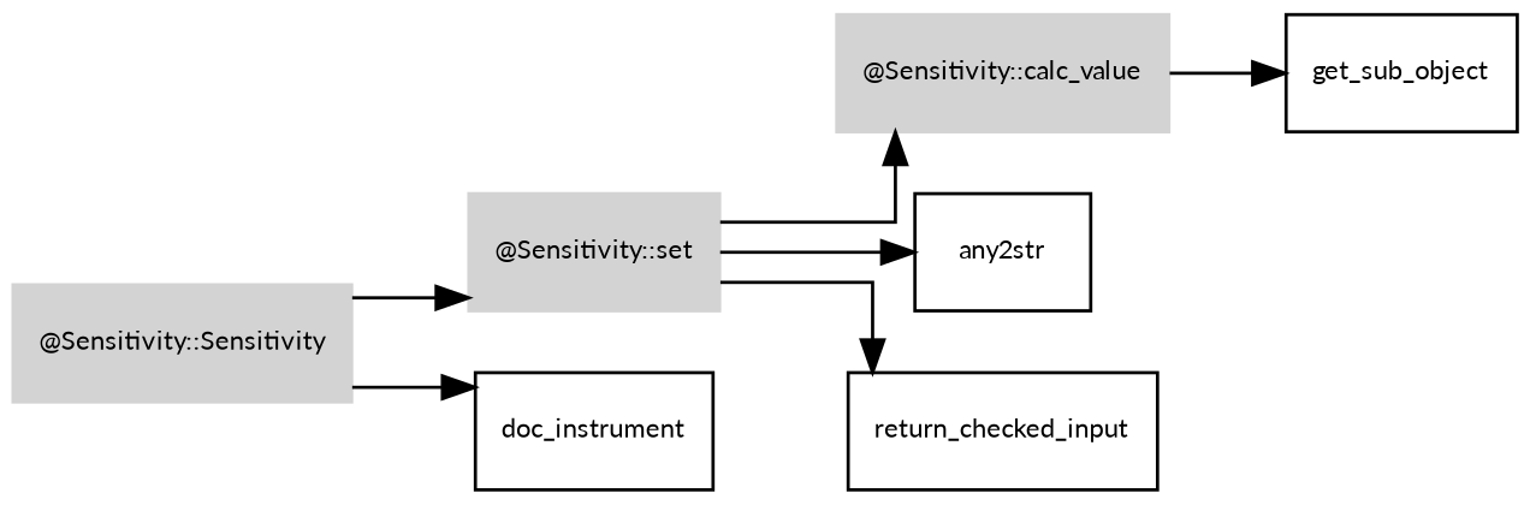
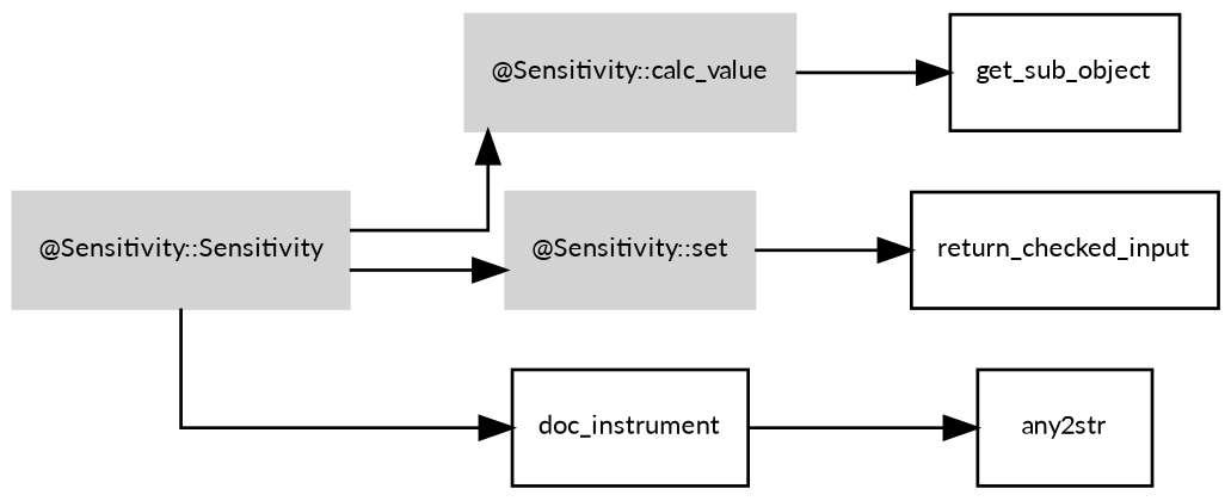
  digraph {
    fontname=Lato
    fontsize=8
    rankdir=LR
    splines=ortho
    node [fontname=Lato fontsize=8 shape=record]
    edge [fontname=Lato fontsize=8]
    "@Sensitivity::Sensitivity" [color=lightgrey style=filled]
    "@Sensitivity::calc_value" [color=lightgrey style=filled]
    "@Sensitivity::set" [color=lightgrey style=filled]
    doc_instrument
    get_sub_object
    any2str
    return_checked_input
    subgraph sub_1 {
      label="@Sensitivity"
      style=filled
      "@Sensitivity::Sensitivity"
      "@Sensitivity::calc_value"
      "@Sensitivity::set"
    }
-   "@Sensitivity::set" -> "@Sensitivity::calc_value"
+   "@Sensitivity::Sensitivity" -> "@Sensitivity::calc_value"
    "@Sensitivity::Sensitivity" -> "@Sensitivity::set"
    "@Sensitivity::Sensitivity" -> doc_instrument
    "@Sensitivity::calc_value" -> get_sub_object
-   "@Sensitivity::set" -> any2str
+   doc_instrument -> any2str
    "@Sensitivity::set" -> return_checked_input
  }
